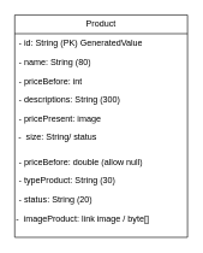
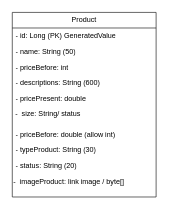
  <mxCell id="0" />
  <mxCell id="1" parent="0" />
  <mxCell id="2" value="Product" style="swimlane;fontStyle=0;childLayout=stackLayout;horizontal=1;startSize=26;fillColor=none;horizontalStack=0;resizeParent=1;resizeParentMax=0;resizeLast=0;collapsible=1;marginBottom=0;whiteSpace=wrap;html=1;" parent="1" vertex="1"><mxGeometry x="20" y="20" width="240" height="308" as="geometry" /></mxCell>
- <mxCell id="3" value="- id: String (PK)&amp;nbsp;GeneratedValue" style="text;strokeColor=none;fillColor=none;align=left;verticalAlign=top;spacingLeft=4;spacingRight=4;overflow=hidden;rotatable=0;points=[[0,0.5],[1,0.5]];portConstraint=eastwest;whiteSpace=wrap;html=1;" parent="2" vertex="1"><mxGeometry y="26" width="240" height="26" as="geometry" /></mxCell>
- <mxCell id="4" value="- name: String (80)" style="text;strokeColor=none;fillColor=none;align=left;verticalAlign=top;spacingLeft=4;spacingRight=4;overflow=hidden;rotatable=0;points=[[0,0.5],[1,0.5]];portConstraint=eastwest;whiteSpace=wrap;html=1;" parent="2" vertex="1"><mxGeometry y="52" width="240" height="26" as="geometry" /></mxCell>
+ <mxCell id="3" value="- id: Long (PK)&amp;nbsp;GeneratedValue" style="text;strokeColor=none;fillColor=none;align=left;verticalAlign=top;spacingLeft=4;spacingRight=4;overflow=hidden;rotatable=0;points=[[0,0.5],[1,0.5]];portConstraint=eastwest;whiteSpace=wrap;html=1;" parent="2" vertex="1"><mxGeometry y="26" width="240" height="26" as="geometry" /></mxCell>
+ <mxCell id="4" value="- name: String (50)" style="text;strokeColor=none;fillColor=none;align=left;verticalAlign=top;spacingLeft=4;spacingRight=4;overflow=hidden;rotatable=0;points=[[0,0.5],[1,0.5]];portConstraint=eastwest;whiteSpace=wrap;html=1;" parent="2" vertex="1"><mxGeometry y="52" width="240" height="26" as="geometry" /></mxCell>
  <mxCell id="5" value="- priceBefore: int" style="text;strokeColor=none;fillColor=none;align=left;verticalAlign=top;spacingLeft=4;spacingRight=4;overflow=hidden;rotatable=0;points=[[0,0.5],[1,0.5]];portConstraint=eastwest;whiteSpace=wrap;html=1;" parent="2" vertex="1"><mxGeometry y="78" width="240" height="26" as="geometry" /></mxCell>
- <mxCell id="6" value="- descriptions: String (300)" style="text;strokeColor=none;fillColor=none;align=left;verticalAlign=top;spacingLeft=4;spacingRight=4;overflow=hidden;rotatable=0;points=[[0,0.5],[1,0.5]];portConstraint=eastwest;whiteSpace=wrap;html=1;" parent="2" vertex="1"><mxGeometry y="104" width="240" height="26" as="geometry" /></mxCell>
- <mxCell id="7" value="- pricePresent: image&amp;nbsp;" style="text;strokeColor=none;fillColor=none;align=left;verticalAlign=top;spacingLeft=4;spacingRight=4;overflow=hidden;rotatable=0;points=[[0,0.5],[1,0.5]];portConstraint=eastwest;whiteSpace=wrap;html=1;" parent="2" vertex="1"><mxGeometry y="130" width="240" height="26" as="geometry" /></mxCell>
+ <mxCell id="6" value="- descriptions: String (600)" style="text;strokeColor=none;fillColor=none;align=left;verticalAlign=top;spacingLeft=4;spacingRight=4;overflow=hidden;rotatable=0;points=[[0,0.5],[1,0.5]];portConstraint=eastwest;whiteSpace=wrap;html=1;" parent="2" vertex="1"><mxGeometry y="104" width="240" height="26" as="geometry" /></mxCell>
+ <mxCell id="7" value="- pricePresent: double&amp;nbsp;" style="text;strokeColor=none;fillColor=none;align=left;verticalAlign=top;spacingLeft=4;spacingRight=4;overflow=hidden;rotatable=0;points=[[0,0.5],[1,0.5]];portConstraint=eastwest;whiteSpace=wrap;html=1;" parent="2" vertex="1"><mxGeometry y="130" width="240" height="26" as="geometry" /></mxCell>
  <mxCell id="8" value="&amp;nbsp;-&amp;nbsp; size: String/ status" style="text;whiteSpace=wrap;html=1;" vertex="1" parent="2"><mxGeometry y="156" width="240" height="34" as="geometry" /></mxCell>
- <mxCell id="9" value="- priceBefore: double (allow null)" style="text;strokeColor=none;fillColor=none;align=left;verticalAlign=top;spacingLeft=4;spacingRight=4;overflow=hidden;rotatable=0;points=[[0,0.5],[1,0.5]];portConstraint=eastwest;whiteSpace=wrap;html=1;" parent="2" vertex="1"><mxGeometry y="190" width="240" height="26" as="geometry" /></mxCell>
+ <mxCell id="9" value="- priceBefore: double (allow int)" style="text;strokeColor=none;fillColor=none;align=left;verticalAlign=top;spacingLeft=4;spacingRight=4;overflow=hidden;rotatable=0;points=[[0,0.5],[1,0.5]];portConstraint=eastwest;whiteSpace=wrap;html=1;" parent="2" vertex="1"><mxGeometry y="190" width="240" height="26" as="geometry" /></mxCell>
  <mxCell id="10" value="- typeProduct: String (30)" style="text;strokeColor=none;fillColor=none;align=left;verticalAlign=top;spacingLeft=4;spacingRight=4;overflow=hidden;rotatable=0;points=[[0,0.5],[1,0.5]];portConstraint=eastwest;whiteSpace=wrap;html=1;" parent="2" vertex="1"><mxGeometry y="216" width="240" height="26" as="geometry" /></mxCell>
  <mxCell id="11" value="- status: String (20)" style="text;strokeColor=none;fillColor=none;align=left;verticalAlign=top;spacingLeft=4;spacingRight=4;overflow=hidden;rotatable=0;points=[[0,0.5],[1,0.5]];portConstraint=eastwest;whiteSpace=wrap;html=1;" parent="2" vertex="1"><mxGeometry y="242" width="240" height="26" as="geometry" /></mxCell>
  <mxCell id="12" value="-&amp;nbsp; imageProduct: link image / byte[]" style="text;whiteSpace=wrap;html=1;" vertex="1" parent="2"><mxGeometry y="268" width="240" height="40" as="geometry" /></mxCell>
